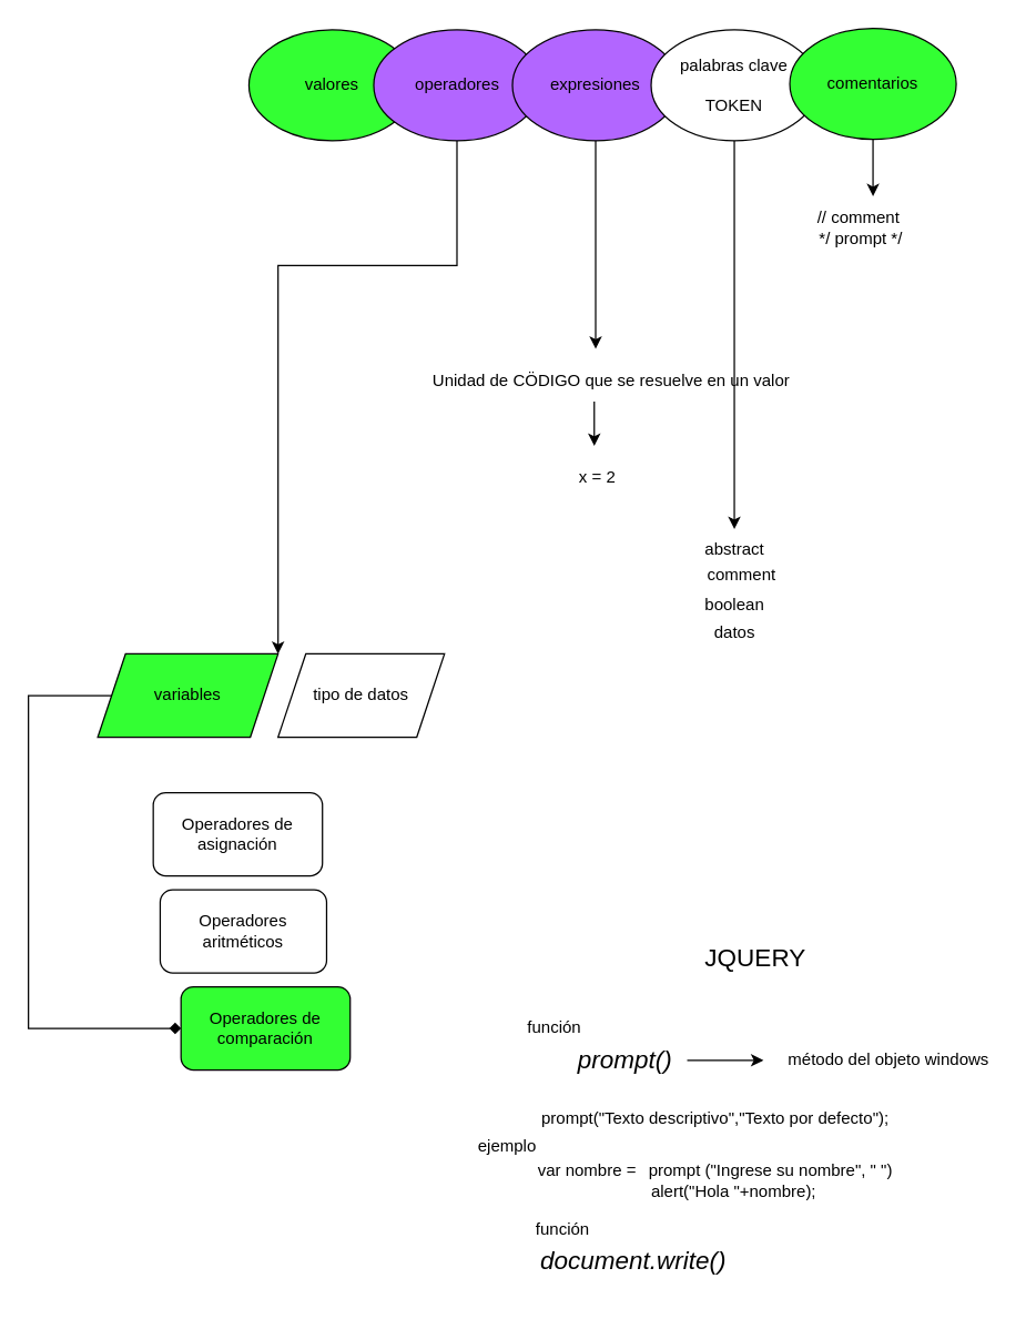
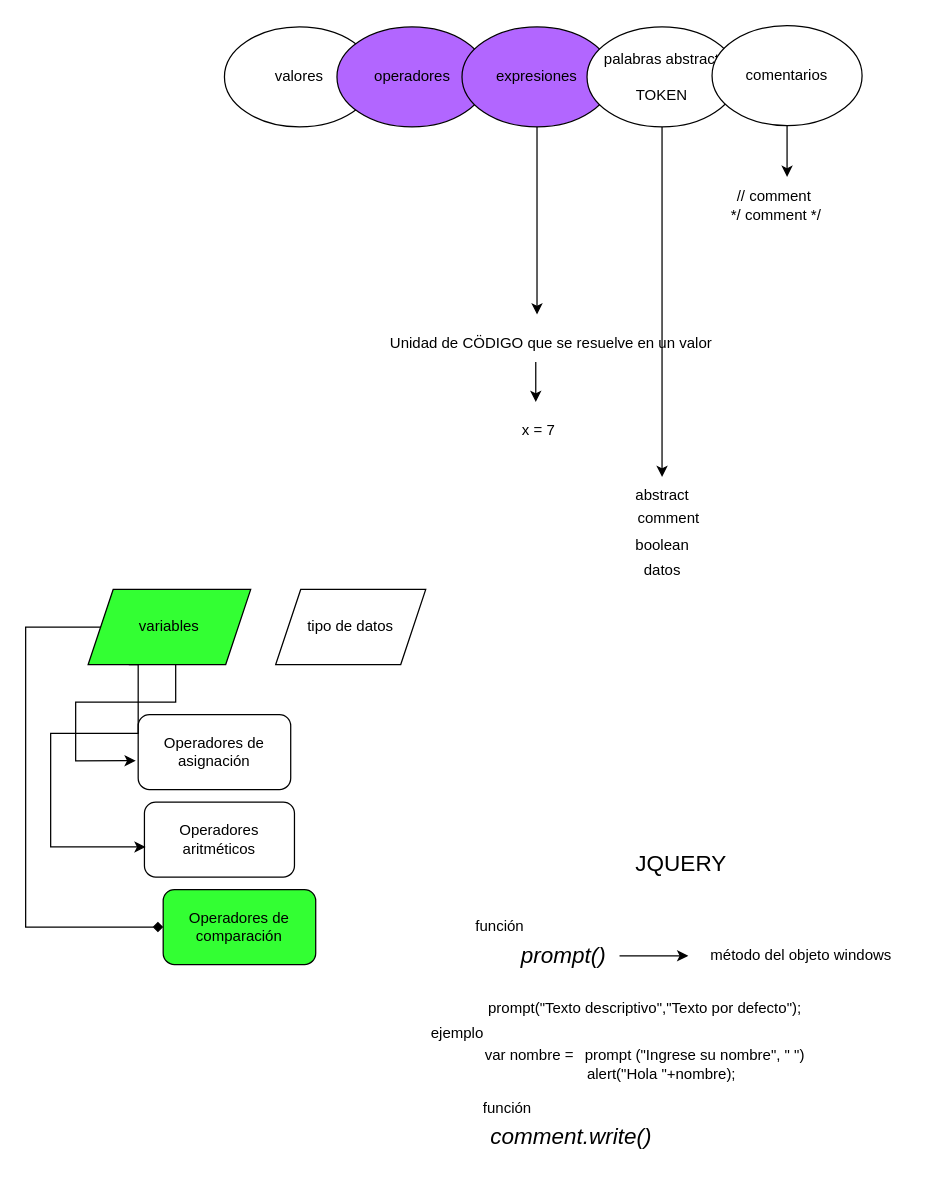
  <mxCell id="0" />
  <mxCell id="1" parent="0" />
- <mxCell id="2" value="valores" style="ellipse;whiteSpace=wrap;html=1;fillColor=#33ff33;" vertex="1" parent="1"><mxGeometry x="179" y="21" width="120" height="80" as="geometry" /></mxCell>
- <mxCell id="3" style="edgeStyle=orthogonalEdgeStyle;rounded=0;orthogonalLoop=1;jettySize=auto;html=1;entryX=1;entryY=0;entryDx=0;entryDy=0;" edge="1" parent="1" source="4" target="23"><mxGeometry relative="1" as="geometry"><Array as="points"><mxPoint x="329" y="191" /><mxPoint x="200" y="191" /></Array></mxGeometry></mxCell>
+ <mxCell id="2" value="valores" style="ellipse;whiteSpace=wrap;html=1;" vertex="1" parent="1"><mxGeometry x="179" y="21" width="120" height="80" as="geometry" /></mxCell>
  <mxCell id="4" value="operadores" style="ellipse;redSpace=wrap;html=1;fillColor=#B266FF;" vertex="1" parent="1"><mxGeometry x="269" y="21" width="120" height="80" as="geometry" /></mxCell>
  <mxCell id="5" style="edgeStyle=orthogonalEdgeStyle;rounded=0;orthogonalLoop=1;jettySize=auto;html=1;" edge="1" parent="1" source="6"><mxGeometry relative="1" as="geometry"><mxPoint x="429" y="251" as="targetPoint" /></mxGeometry></mxCell>
  <mxCell id="6" value="expresiones" style="ellipse;whiteSpace=wrap;html=1;fillColor=#B266FF;" vertex="1" parent="1"><mxGeometry x="369" y="21" width="120" height="80" as="geometry" /></mxCell>
  <mxCell id="7" style="edgeStyle=orthogonalEdgeStyle;rounded=0;orthogonalLoop=1;jettySize=auto;html=1;" edge="1" parent="1" source="8"><mxGeometry relative="1" as="geometry"><mxPoint x="529" y="381" as="targetPoint" /></mxGeometry></mxCell>
- <mxCell id="8" value="palabras clave&lt;br&gt;&lt;br&gt;TOKEN" style="ellipse;whiteSpace=wrap;html=1;" vertex="1" parent="1"><mxGeometry x="469" y="21" width="120" height="80" as="geometry" /></mxCell>
+ <mxCell id="8" value="palabras abstract&lt;br&gt;&lt;br&gt;TOKEN" style="ellipse;whiteSpace=wrap;html=1;" vertex="1" parent="1"><mxGeometry x="469" y="21" width="120" height="80" as="geometry" /></mxCell>
  <mxCell id="9" style="edgeStyle=orthogonalEdgeStyle;rounded=0;orthogonalLoop=1;jettySize=auto;html=1;" edge="1" parent="1" source="10"><mxGeometry relative="1" as="geometry"><mxPoint x="629" y="141" as="targetPoint" /></mxGeometry></mxCell>
- <mxCell id="10" value="comentarios" style="ellipse;whiteSpace=wrap;html=1;fillColor=#33ff33;" vertex="1" parent="1"><mxGeometry x="569" y="20" width="120" height="80" as="geometry" /></mxCell>
+ <mxCell id="10" value="comentarios" style="ellipse;whiteSpace=wrap;html=1;" vertex="1" parent="1"><mxGeometry x="569" y="20" width="120" height="80" as="geometry" /></mxCell>
  <mxCell id="11" value="Operadores aritméticos" style="rounded=1;whiteSpace=wrap;html=1;" vertex="1" parent="1"><mxGeometry x="115" y="641" width="120" height="60" as="geometry" /></mxCell>
  <mxCell id="12" value="Operadores de asignación" style="rounded=1;whiteSpace=wrap;html=1;" vertex="1" parent="1"><mxGeometry x="110" y="571" width="122" height="60" as="geometry" /></mxCell>
  <mxCell id="13" value="Operadores de comparación" style="rounded=1;whiteSpace=wrap;html=1;fillColor=#33ff33;" vertex="1" parent="1"><mxGeometry x="130" y="711" width="122" height="60" as="geometry" /></mxCell>
  <mxCell id="14" style="edgeStyle=orthogonalEdgeStyle;rounded=0;orthogonalLoop=1;jettySize=auto;html=1;" edge="1" parent="1"><mxGeometry relative="1" as="geometry"><mxPoint x="428" y="321" as="targetPoint" /><mxPoint x="428" y="289" as="sourcePoint" /></mxGeometry></mxCell>
  <mxCell id="15" value="Unidad de CÖDIGO que se resuelve en un valor&lt;br&gt;" style="text;html=1;align=center;verticalAlign=middle;resizable=0;points=[];autosize=1;strokeColor=none;fillColor=none;" vertex="1" parent="1"><mxGeometry x="300" y="259" width="280" height="30" as="geometry" /></mxCell>
- <mxCell id="16" value="x = 2" style="text;html=1;align=center;verticalAlign=middle;resizable=0;points=[];autosize=1;strokeColor=none;fillColor=none;" vertex="1" parent="1"><mxGeometry x="405" y="329" width="50" height="30" as="geometry" /></mxCell>
+ <mxCell id="16" value="x = 7" style="text;html=1;align=center;verticalAlign=middle;resizable=0;points=[];autosize=1;strokeColor=none;fillColor=none;" vertex="1" parent="1"><mxGeometry x="405" y="329" width="50" height="30" as="geometry" /></mxCell>
  <mxCell id="17" value="abstract" style="text;html=1;align=center;verticalAlign=middle;resizable=0;points=[];autosize=1;strokeColor=none;fillColor=none;" vertex="1" parent="1"><mxGeometry x="494" y="381" width="70" height="30" as="geometry" /></mxCell>
  <mxCell id="18" value="comment" style="text;html=1;align=center;verticalAlign=middle;resizable=0;points=[];autosize=1;strokeColor=none;fillColor=none;" vertex="1" parent="1"><mxGeometry x="494" y="399" width="80" height="30" as="geometry" /></mxCell>
  <mxCell id="19" value="boolean" style="text;html=1;align=center;verticalAlign=middle;resizable=0;points=[];autosize=1;strokeColor=none;fillColor=none;" vertex="1" parent="1"><mxGeometry x="494" y="421" width="70" height="30" as="geometry" /></mxCell>
  <mxCell id="20" value="datos" style="text;html=1;align=center;verticalAlign=middle;resizable=0;points=[];autosize=1;strokeColor=none;fillColor=none;" vertex="1" parent="1"><mxGeometry x="494" y="441" width="70" height="30" as="geometry" /></mxCell>
- <mxCell id="21" value="// comment&amp;nbsp;&lt;br&gt;*/ prompt */" style="text;html=1;align=center;verticalAlign=middle;resizable=0;points=[];autosize=1;strokeColor=none;fillColor=none;" vertex="1" parent="1"><mxGeometry x="570" y="144" width="100" height="40" as="geometry" /></mxCell>
+ <mxCell id="21" value="// comment&amp;nbsp;&lt;br&gt;*/ comment */" style="text;html=1;align=center;verticalAlign=middle;resizable=0;points=[];autosize=1;strokeColor=none;fillColor=none;" vertex="1" parent="1"><mxGeometry x="570" y="144" width="100" height="40" as="geometry" /></mxCell>
  <mxCell id="22" style="edgeStyle=orthogonalEdgeStyle;rounded=0;orthogonalLoop=1;jettySize=auto;html=1;entryX=0;entryY=0.5;entryDx=0;entryDy=0;endArrow=diamond;" edge="1" parent="1" source="23" target="13"><mxGeometry relative="1" as="geometry"><Array as="points"><mxPoint x="20" y="501" /><mxPoint x="20" y="741" /></Array></mxGeometry></mxCell>
  <mxCell id="23" value="variables" style="shape=parallelogram;perimeter=parallelogramPerimeter;whiteSpace=wrap;html=1;fixedSize=1;fillColor=#33FF33;" vertex="1" parent="1"><mxGeometry x="70" y="471" width="130" height="60" as="geometry" /></mxCell>
- <mxCell id="24" value="tipo de datos" style="shape=parallelogram;perimeter=parallelogramPerimeter;whiteSpace=wrap;html=1;fixedSize=1;" vertex="1" parent="1"><mxGeometry x="200" y="471" width="120" height="60" as="geometry" /></mxCell>
+ <mxCell id="24" value="tipo de datos" style="shape=parallelogram;perimeter=parallelogramPerimeter;whiteSpace=wrap;html=1;fixedSize=1;" vertex="1" parent="1"><mxGeometry x="220" y="471" width="120" height="60" as="geometry" /></mxCell>
+ <mxCell id="25" style="edgeStyle=orthogonalEdgeStyle;rounded=0;orthogonalLoop=1;jettySize=auto;html=1;entryX=-0.016;entryY=0.616;entryDx=0;entryDy=0;entryPerimeter=0;" edge="1" parent="1" source="23" target="12"><mxGeometry relative="1" as="geometry"><Array as="points"><mxPoint x="140" y="561" /><mxPoint x="60" y="561" /><mxPoint x="60" y="608" /></Array></mxGeometry></mxCell>
+ <mxCell id="26" style="edgeStyle=orthogonalEdgeStyle;rounded=0;orthogonalLoop=1;jettySize=auto;html=1;exitX=0.25;exitY=1;exitDx=0;exitDy=0;entryX=0.008;entryY=0.599;entryDx=0;entryDy=0;entryPerimeter=0;" edge="1" parent="1" source="23" target="11"><mxGeometry relative="1" as="geometry"><Array as="points"><mxPoint x="110" y="586" /><mxPoint x="40" y="586" /><mxPoint x="40" y="677" /></Array></mxGeometry></mxCell>
  <mxCell id="27" value="&lt;font style=&quot;font-size: 18px;&quot;&gt;JQUERY&lt;/font&gt;" style="text;html=1;align=center;verticalAlign=middle;resizable=0;points=[];autosize=1;strokeColor=none;fillColor=none;" vertex="1" parent="1"><mxGeometry x="494" y="671" width="100" height="40" as="geometry" /></mxCell>
  <mxCell id="28" style="edgeStyle=orthogonalEdgeStyle;rounded=0;orthogonalLoop=1;jettySize=auto;html=1;" edge="1" parent="1" source="29"><mxGeometry relative="1" as="geometry"><mxPoint x="550" y="764" as="targetPoint" /></mxGeometry></mxCell>
  <mxCell id="29" value="&lt;font style=&quot;font-size: 18px;&quot;&gt;&lt;i&gt;prompt()&lt;/i&gt;&lt;/font&gt;" style="text;html=1;align=center;verticalAlign=middle;resizable=0;points=[];autosize=1;strokeColor=none;fillColor=none;" vertex="1" parent="1"><mxGeometry x="405" y="744" width="90" height="40" as="geometry" /></mxCell>
  <mxCell id="30" value="función" style="text;html=1;align=center;verticalAlign=middle;resizable=0;points=[];autosize=1;strokeColor=none;fillColor=none;" vertex="1" parent="1"><mxGeometry x="369" y="726" width="60" height="30" as="geometry" /></mxCell>
  <mxCell id="31" value="método del objeto windows" style="text;html=1;align=center;verticalAlign=middle;resizable=0;points=[];autosize=1;strokeColor=none;fillColor=none;" vertex="1" parent="1"><mxGeometry x="555" y="749" width="170" height="30" as="geometry" /></mxCell>
  <mxCell id="32" value="prompt(&quot;Texto descriptivo&quot;,&quot;Texto por defecto&quot;);" style="text;html=1;align=center;verticalAlign=middle;resizable=0;points=[];autosize=1;strokeColor=none;fillColor=none;" vertex="1" parent="1"><mxGeometry x="380" y="791" width="270" height="30" as="geometry" /></mxCell>
  <mxCell id="33" value="var nombre = &lt;span style=&quot;white-space: pre;&quot;&gt;&#09;&lt;/span&gt;prompt (&quot;Ingrese su nombre&quot;, &quot; &quot;)&lt;br&gt;&lt;span style=&quot;white-space: pre;&quot;&gt;&#09;&lt;/span&gt;alert(&quot;Hola &quot;+nombre);" style="text;html=1;align=center;verticalAlign=middle;resizable=0;points=[];autosize=1;strokeColor=none;fillColor=none;" vertex="1" parent="1"><mxGeometry x="375" y="831" width="280" height="40" as="geometry" /></mxCell>
  <mxCell id="34" value="ejemplo" style="text;html=1;align=center;verticalAlign=middle;resizable=0;points=[];autosize=1;strokeColor=none;fillColor=none;" vertex="1" parent="1"><mxGeometry x="330" y="811" width="70" height="30" as="geometry" /></mxCell>
- <mxCell id="35" value="&lt;font style=&quot;font-size: 18px;&quot;&gt;&lt;i&gt;document.write()&lt;/i&gt;&lt;/font&gt;" style="text;html=1;align=center;verticalAlign=middle;resizable=0;points=[];autosize=1;strokeColor=none;fillColor=none;" vertex="1" parent="1"><mxGeometry x="376" y="889" width="160" height="40" as="geometry" /></mxCell>
+ <mxCell id="35" value="&lt;font style=&quot;font-size: 18px;&quot;&gt;&lt;i&gt;comment.write()&lt;/i&gt;&lt;/font&gt;" style="text;html=1;align=center;verticalAlign=middle;resizable=0;points=[];autosize=1;strokeColor=none;fillColor=none;" vertex="1" parent="1"><mxGeometry x="376" y="889" width="160" height="40" as="geometry" /></mxCell>
  <mxCell id="36" value="función" style="text;html=1;align=center;verticalAlign=middle;resizable=0;points=[];autosize=1;strokeColor=none;fillColor=none;" vertex="1" parent="1"><mxGeometry x="375" y="871" width="60" height="30" as="geometry" /></mxCell>
